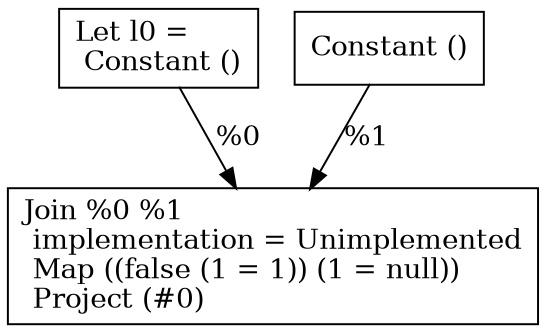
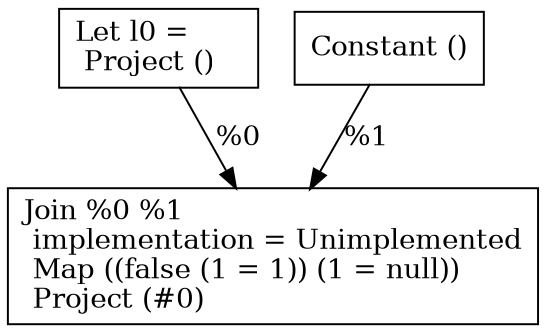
  digraph {
    node [shape=record]
-   n1 [label="Let l0 =\l Constant ()\l"]
+   n1 [label="Let l0 =\l Project ()\l"]
    n2 [label=" Join %0 %1\l  implementation = Unimplemented\l Map ((false  (1 = 1))  (1 = null))\l Project (#0)\l"]
    n3 [label=" Constant ()\l"]
    n1 -> n2 [label="%0\l"]
    n3 -> n2 [label="%1\l"]
  }
